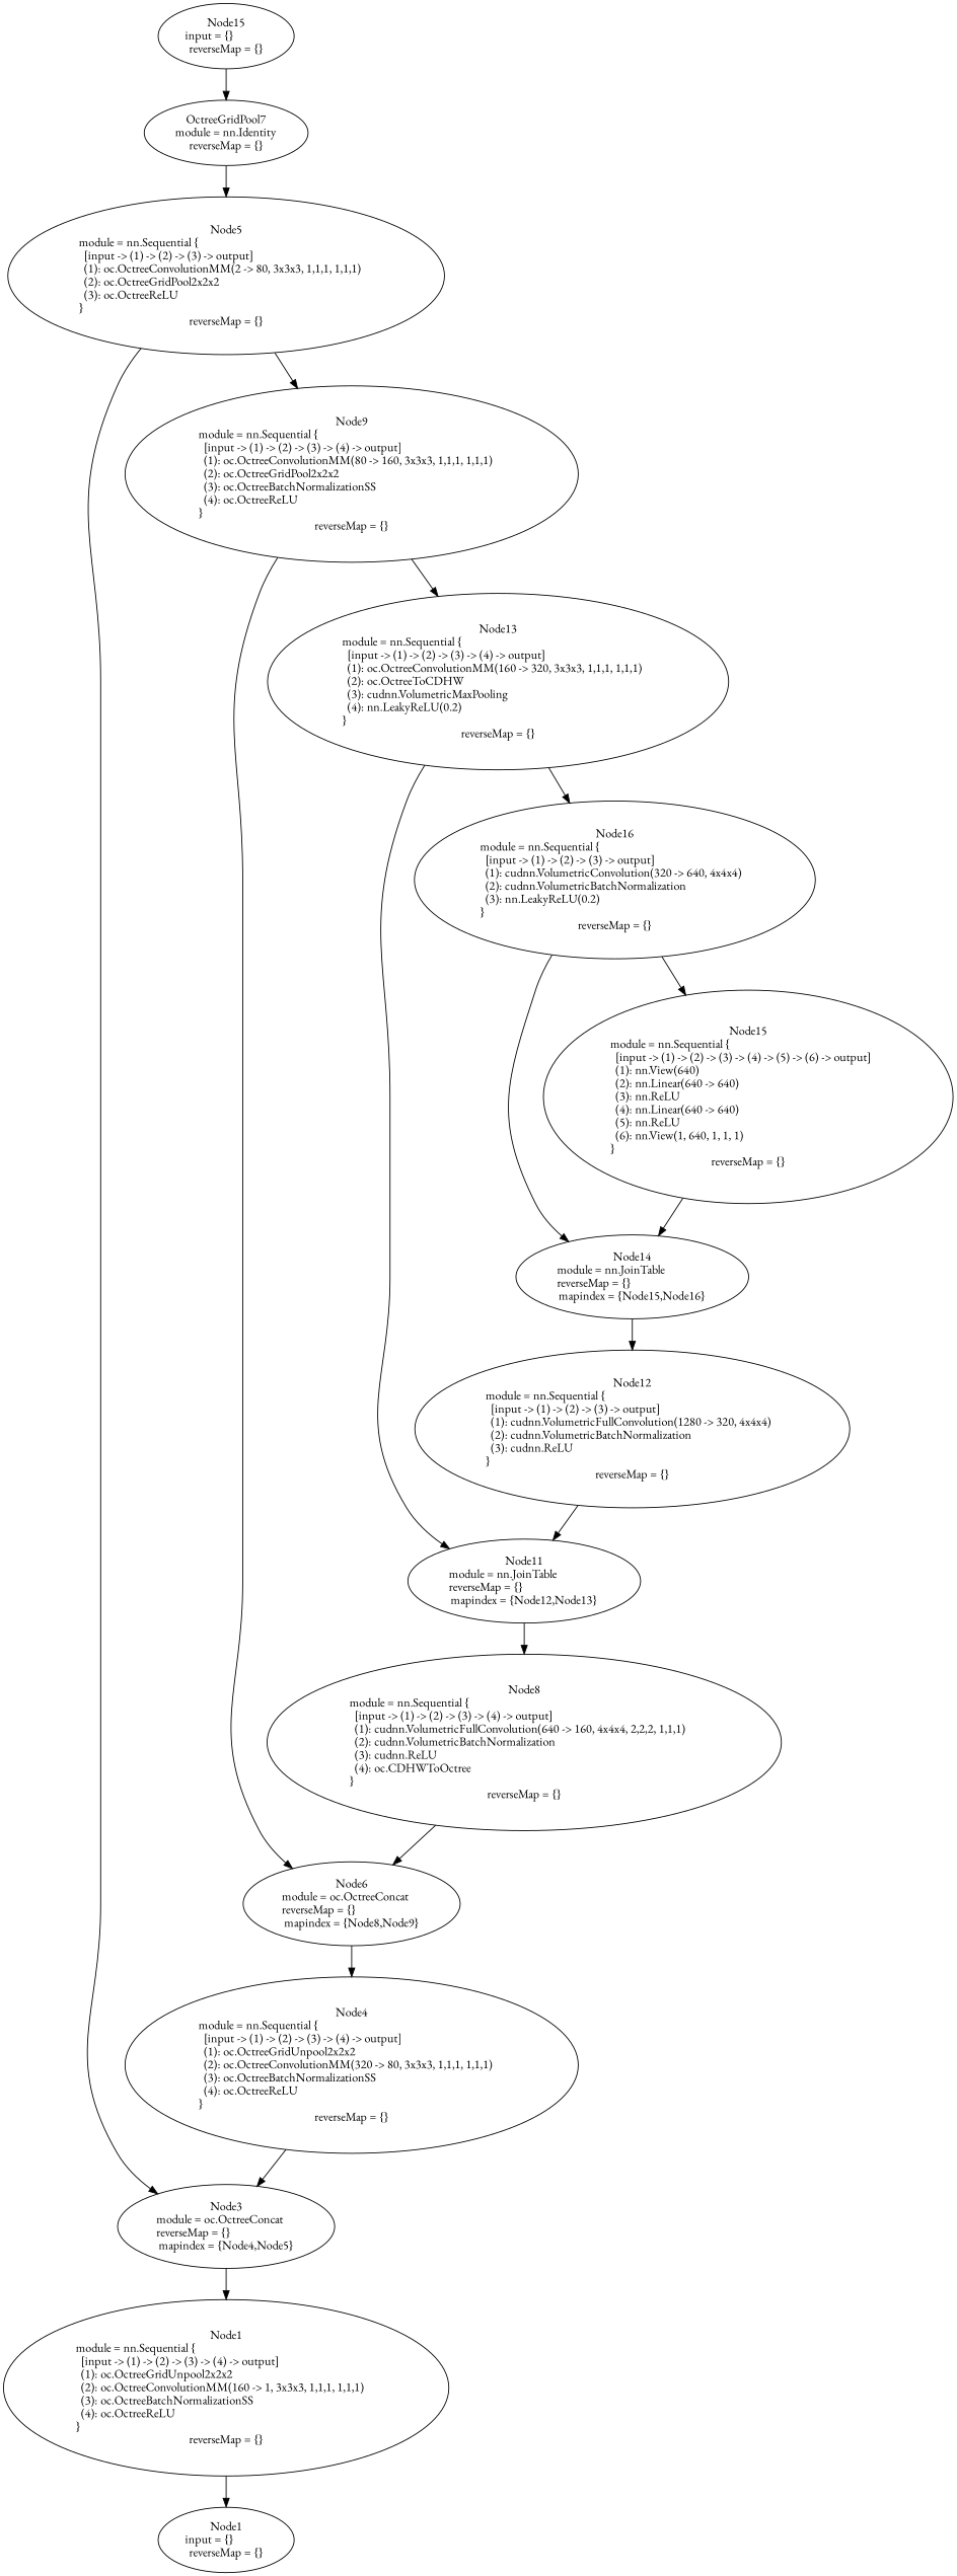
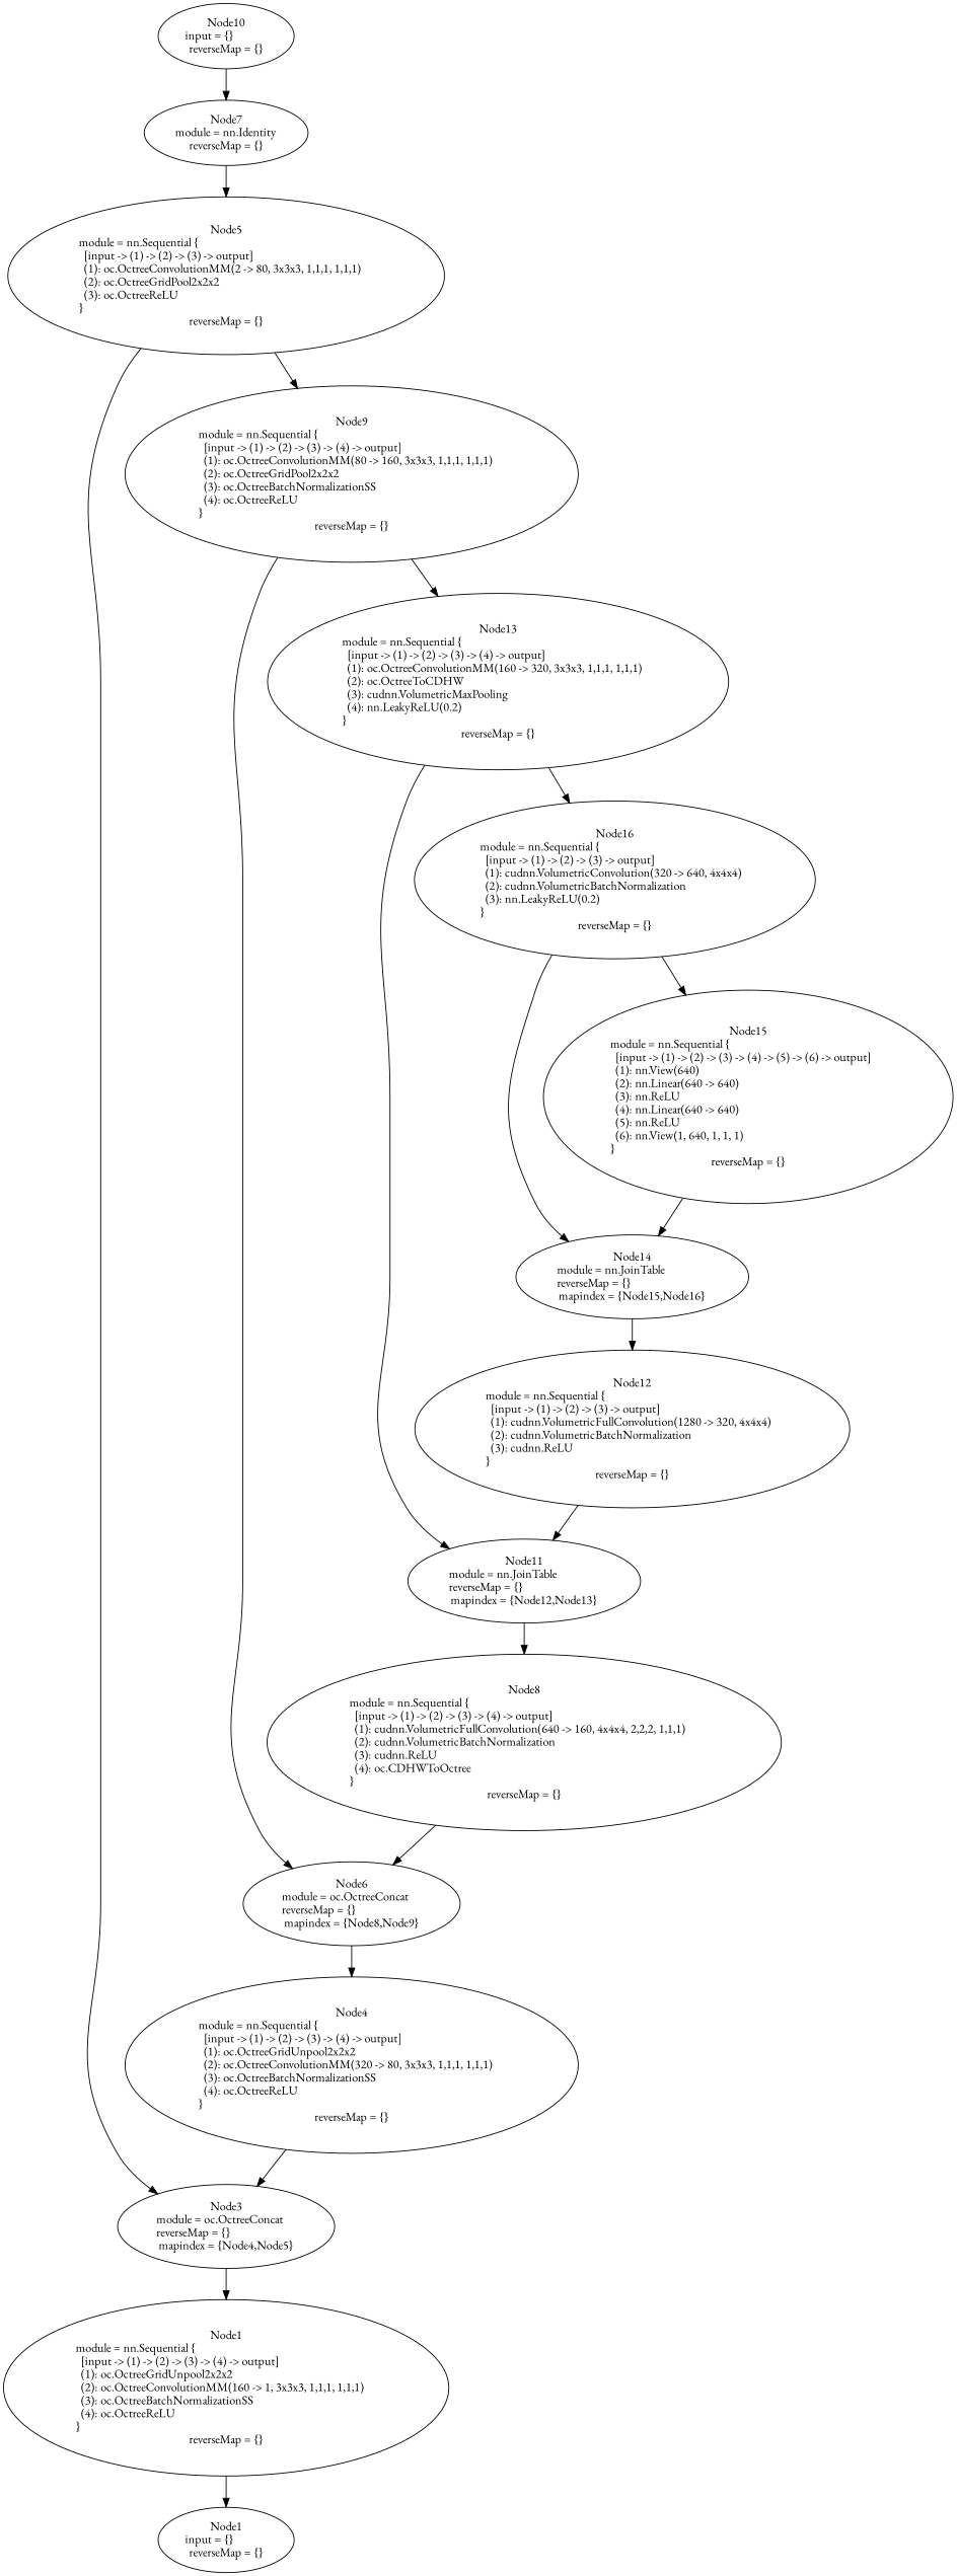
  digraph {
    fontname="EB Garamond"
    node [fontname="EB Garamond" shape=oval]
    edge [fontname="EB Garamond"]
    n1 [height=2.8088 label="Node1\nmodule = nn.Sequential {\l  [input -> (1) -> (2) -> (3) -> (4) -> output]\l  (1): oc.OctreeGridUnpool2x2x2\l  (2): oc.OctreeConvolutionMM(160 -> 1, 3x3x3, 1,1,1, 1,1,1)\l  (3): oc.OctreeBatchNormalizationSS\l  (4): oc.OctreeReLU\l}\lreverseMap = {}" width=7.0907]
    n2 [height=1.041 label="Node1\ninput = {}\lreverseMap = {}" width=2.1606]
    n3 [height=1.3356 label="Node3\nmodule = oc.OctreeConcat\lreverseMap = {}\lmapindex = {Node4,Node5}" width=3.457]
    n4 [height=2.8088 label="Node4\nmodule = nn.Sequential {\l  [input -> (1) -> (2) -> (3) -> (4) -> output]\l  (1): oc.OctreeGridUnpool2x2x2\l  (2): oc.OctreeConvolutionMM(320 -> 80, 3x3x3, 1,1,1, 1,1,1)\l  (3): oc.OctreeBatchNormalizationSS\l  (4): oc.OctreeReLU\l}\lreverseMap = {}" width=7.2282]
    n5 [height=2.5142 label="Node5\nmodule = nn.Sequential {\l  [input -> (1) -> (2) -> (3) -> output]\l  (1): oc.OctreeConvolutionMM(2 -> 80, 3x3x3, 1,1,1, 1,1,1)\l  (2): oc.OctreeGridPool2x2x2\l  (3): oc.OctreeReLU\l}\lreverseMap = {}" width=6.9532]
    n6 [height=2.8088 label="Node9\nmodule = nn.Sequential {\l  [input -> (1) -> (2) -> (3) -> (4) -> output]\l  (1): oc.OctreeConvolutionMM(80 -> 160, 3x3x3, 1,1,1, 1,1,1)\l  (2): oc.OctreeGridPool2x2x2\l  (3): oc.OctreeBatchNormalizationSS\l  (4): oc.OctreeReLU\l}\lreverseMap = {}" width=7.2282]
    n7 [height=1.3356 label="Node6\nmodule = oc.OctreeConcat\lreverseMap = {}\lmapindex = {Node8,Node9}" width=3.457]
    n8 [height=2.8088 label="Node13\nmodule = nn.Sequential {\l  [input -> (1) -> (2) -> (3) -> (4) -> output]\l  (1): oc.OctreeConvolutionMM(160 -> 320, 3x3x3, 1,1,1, 1,1,1)\l  (2): oc.OctreeToCDHW\l  (3): cudnn.VolumetricMaxPooling\l  (4): nn.LeakyReLU(0.2)\l}\lreverseMap = {}" width=7.3461]
    n9 [height=1.3356 label="Node11\nmodule = nn.JoinTable\lreverseMap = {}\lmapindex = {Node12,Node13}" width=3.7123]
    n10 [height=2.5142 label="Node16\nmodule = nn.Sequential {\l  [input -> (1) -> (2) -> (3) -> output]\l  (1): cudnn.VolumetricConvolution(320 -> 640, 4x4x4)\l  (2): cudnn.VolumetricBatchNormalization\l  (3): nn.LeakyReLU(0.2)\l}\lreverseMap = {}" width=6.3836]
-   n11 [height=1.041 label="OctreeGridPool7\nmodule = nn.Identity\lreverseMap = {}" width=2.6124]
+   n11 [height=1.041 label="Node7\nmodule = nn.Identity\lreverseMap = {}" width=2.6124]
    n12 [height=2.8088 label="Node8\nmodule = nn.Sequential {\l  [input -> (1) -> (2) -> (3) -> (4) -> output]\l  (1): cudnn.VolumetricFullConvolution(640 -> 160, 4x4x4, 2,2,2, 1,1,1)\l  (2): cudnn.VolumetricBatchNormalization\l  (3): cudnn.ReLU\l  (4): oc.CDHWToOctree\l}\lreverseMap = {}" width=8.1907]
    n13 [height=1.3356 label="Node14\nmodule = nn.JoinTable\lreverseMap = {}\lmapindex = {Node15,Node16}" width=3.7123]
    n14 [height=3.398 label="Node15\nmodule = nn.Sequential {\l  [input -> (1) -> (2) -> (3) -> (4) -> (5) -> (6) -> output]\l  (1): nn.View(640)\l  (2): nn.Linear(640 -> 640)\l  (3): nn.ReLU\l  (4): nn.Linear(640 -> 640)\l  (5): nn.ReLU\l  (6): nn.View(1, 640, 1, 1, 1)\l}\lreverseMap = {}" width=6.5211]
-   n15 [height=1.041 label="Node15\ninput = {}\lreverseMap = {}" width=2.1606]
+   n15 [height=1.041 label="Node10\ninput = {}\lreverseMap = {}" width=2.1606]
    n16 [height=2.5142 label="Node12\nmodule = nn.Sequential {\l  [input -> (1) -> (2) -> (3) -> output]\l  (1): cudnn.VolumetricFullConvolution(1280 -> 320, 4x4x4)\l  (2): cudnn.VolumetricBatchNormalization\l  (3): cudnn.ReLU\l}\lreverseMap = {}" width=6.9336]
    n1 -> n2
    n3 -> n1
    n4 -> n3
    n5 -> n3
    n5 -> n6
    n6 -> n7
    n6 -> n8
    n7 -> n4
    n8 -> n9
    n8 -> n10
    n9 -> n12
    n10 -> n13
    n10 -> n14
    n11 -> n5
    n12 -> n7
    n13 -> n16
    n14 -> n13
    n15 -> n11
    n16 -> n9
  }
